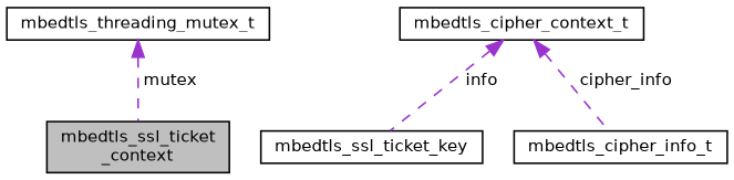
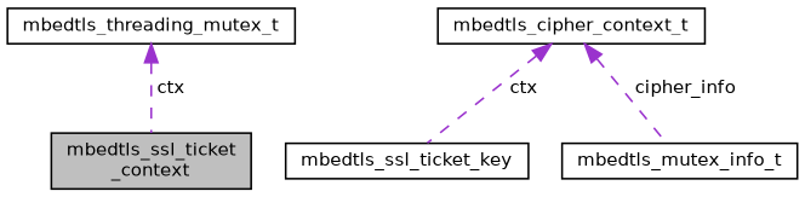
  digraph {
    node [color=black fontname=Helvetica fontsize=10 shape=record]
    edge [color=darkorchid3 dir=back fontname=Helvetica fontsize=10 labelfontname=Helvetica labelfontsize=10 style=dashed]
    n1 [fillcolor=grey75 fontcolor=black height=0.2 label="mbedtls_ssl_ticket\l_context" style=filled width=0.4]
    n2 [height=0.2 label=mbedtls_threading_mutex_t width=0.4]
    n3 [height=0.2 label=mbedtls_ssl_ticket_key width=0.4]
    n4 [height=0.2 label=mbedtls_cipher_context_t width=0.4]
-   n5 [height=0.2 label=mbedtls_cipher_info_t width=0.4]
-   n2 -> n1 [label=" mutex"]
-   n4 -> n3 [label=" info"]
+   n5 [height=0.2 label=mbedtls_mutex_info_t width=0.4]
+   n2 -> n1 [label=" ctx"]
+   n4 -> n3 [label=" ctx"]
    n4 -> n5 [label=" cipher_info"]
  }
